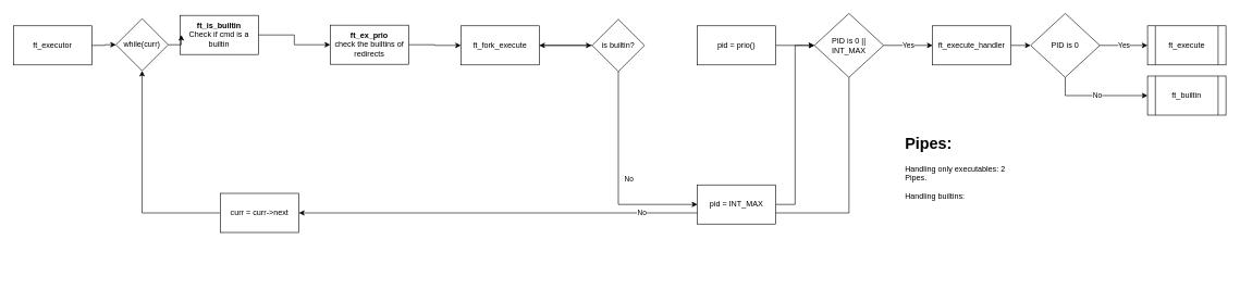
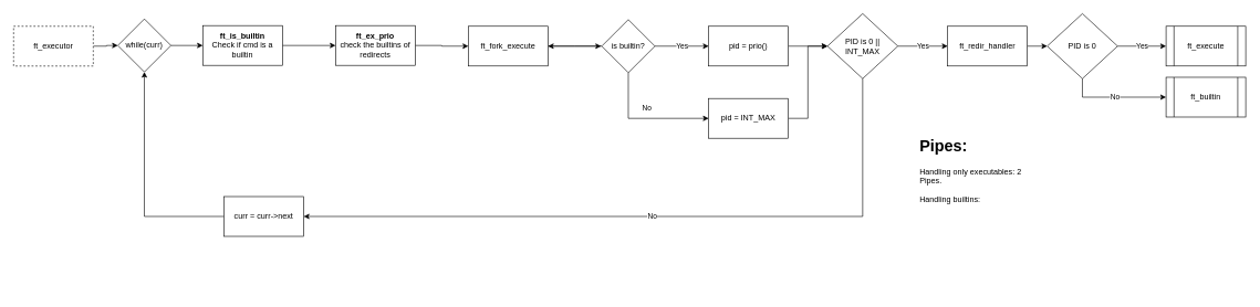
  <mxCell id="0" />
  <mxCell id="1" parent="0" />
  <mxCell id="2" value="" style="edgeStyle=orthogonalEdgeStyle;rounded=0;orthogonalLoop=1;jettySize=auto;html=1;" edge="1" parent="1" source="3"><mxGeometry relative="1" as="geometry"><mxPoint x="905" y="69" as="targetPoint" /></mxGeometry></mxCell>
  <mxCell id="3" value="ft_fork_execute" style="rounded=0;whiteSpace=wrap;html=1;" vertex="1" parent="1"><mxGeometry x="705" y="39" width="120" height="60" as="geometry" /></mxCell>
  <mxCell id="4" value="" style="edgeStyle=orthogonalEdgeStyle;rounded=0;orthogonalLoop=1;jettySize=auto;html=1;exitX=0;exitY=0.5;exitDx=0;exitDy=0;" edge="1" parent="1" source="7" target="3"><mxGeometry relative="1" as="geometry" /></mxCell>
+ <mxCell id="5" value="Yes" style="edgeStyle=orthogonalEdgeStyle;rounded=0;orthogonalLoop=1;jettySize=auto;html=1;" edge="1" parent="1" source="7" target="9"><mxGeometry relative="1" as="geometry" /></mxCell>
  <mxCell id="6" value="No" style="edgeStyle=orthogonalEdgeStyle;rounded=0;orthogonalLoop=1;jettySize=auto;html=1;entryX=0;entryY=0.5;entryDx=0;entryDy=0;exitX=0.5;exitY=1;exitDx=0;exitDy=0;" edge="1" parent="1" source="7" target="26"><mxGeometry x="0.015" y="15" relative="1" as="geometry"><mxPoint x="1" as="offset" /></mxGeometry></mxCell>
  <mxCell id="7" value="is builtin?" style="rhombus;whiteSpace=wrap;html=1;" vertex="1" parent="1"><mxGeometry x="906" y="29" width="80" height="80" as="geometry" /></mxCell>
  <mxCell id="8" value="" style="edgeStyle=orthogonalEdgeStyle;rounded=0;orthogonalLoop=1;jettySize=auto;html=1;" edge="1" parent="1" source="9" target="12"><mxGeometry relative="1" as="geometry" /></mxCell>
  <mxCell id="9" value="pid = prio()" style="whiteSpace=wrap;html=1;" vertex="1" parent="1"><mxGeometry x="1067" y="39" width="120" height="60" as="geometry" /></mxCell>
  <mxCell id="10" value="Yes" style="edgeStyle=orthogonalEdgeStyle;rounded=0;orthogonalLoop=1;jettySize=auto;html=1;" edge="1" parent="1" source="12" target="14"><mxGeometry relative="1" as="geometry" /></mxCell>
  <mxCell id="11" value="No" style="edgeStyle=orthogonalEdgeStyle;rounded=0;orthogonalLoop=1;jettySize=auto;html=1;exitX=0.5;exitY=1;exitDx=0;exitDy=0;entryX=1;entryY=0.5;entryDx=0;entryDy=0;" edge="1" parent="1" source="12" target="24"><mxGeometry relative="1" as="geometry" /></mxCell>
  <mxCell id="12" value="PID is 0 || INT_MAX" style="rhombus;whiteSpace=wrap;html=1;" vertex="1" parent="1"><mxGeometry x="1246" y="20" width="106" height="98" as="geometry" /></mxCell>
  <mxCell id="13" style="edgeStyle=orthogonalEdgeStyle;rounded=0;orthogonalLoop=1;jettySize=auto;html=1;exitX=1;exitY=0.5;exitDx=0;exitDy=0;entryX=0;entryY=0.5;entryDx=0;entryDy=0;" edge="1" parent="1" source="14" target="29"><mxGeometry relative="1" as="geometry" /></mxCell>
- <mxCell id="14" value="ft_execute_handler" style="whiteSpace=wrap;html=1;" vertex="1" parent="1"><mxGeometry x="1427" y="39" width="120" height="60" as="geometry" /></mxCell>
+ <mxCell id="14" value="ft_redir_handler" style="whiteSpace=wrap;html=1;" vertex="1" parent="1"><mxGeometry x="1427" y="39" width="120" height="60" as="geometry" /></mxCell>
  <mxCell id="15" value="" style="edgeStyle=orthogonalEdgeStyle;rounded=0;orthogonalLoop=1;jettySize=auto;html=1;" edge="1" parent="1" source="16" target="22"><mxGeometry relative="1" as="geometry" /></mxCell>
- <mxCell id="16" value="ft_executor" style="whiteSpace=wrap;html=1;rounded=0;" vertex="1" parent="1"><mxGeometry x="20" y="39" width="120" height="60" as="geometry" /></mxCell>
+ <mxCell id="16" value="ft_executor" style="whiteSpace=wrap;html=1;rounded=0;dashed=1;" vertex="1" parent="1"><mxGeometry x="20" y="39" width="120" height="60" as="geometry" /></mxCell>
  <mxCell id="17" value="" style="edgeStyle=orthogonalEdgeStyle;rounded=0;orthogonalLoop=1;jettySize=auto;html=1;" edge="1" parent="1" source="18" target="20"><mxGeometry relative="1" as="geometry" /></mxCell>
- <mxCell id="18" value="&lt;b&gt;ft_is_builtin&lt;/b&gt;&lt;div&gt;Check if cmd is a builtin&lt;/div&gt;" style="whiteSpace=wrap;html=1;rounded=0;" vertex="1" parent="1"><mxGeometry x="275" y="23" width="120" height="60" as="geometry" /></mxCell>
+ <mxCell id="18" value="&lt;b&gt;ft_is_builtin&lt;/b&gt;&lt;div&gt;Check if cmd is a builtin&lt;/div&gt;" style="whiteSpace=wrap;html=1;rounded=0;" vertex="1" parent="1"><mxGeometry x="305" y="38" width="120" height="60" as="geometry" /></mxCell>
  <mxCell id="19" style="edgeStyle=orthogonalEdgeStyle;rounded=0;orthogonalLoop=1;jettySize=auto;html=1;exitX=1;exitY=0.5;exitDx=0;exitDy=0;entryX=0;entryY=0.5;entryDx=0;entryDy=0;" edge="1" parent="1" source="20" target="3"><mxGeometry relative="1" as="geometry" /></mxCell>
  <mxCell id="20" value="&lt;b&gt;ft_ex_prio&lt;/b&gt;&lt;div&gt;check the builtins of redirects&lt;/div&gt;" style="whiteSpace=wrap;html=1;rounded=0;" vertex="1" parent="1"><mxGeometry x="505" y="38" width="120" height="60" as="geometry" /></mxCell>
  <mxCell id="21" value="" style="edgeStyle=orthogonalEdgeStyle;rounded=0;orthogonalLoop=1;jettySize=auto;html=1;" edge="1" parent="1" source="22" target="18"><mxGeometry relative="1" as="geometry" /></mxCell>
  <mxCell id="22" value="while(curr)" style="rhombus;whiteSpace=wrap;html=1;rounded=0;" vertex="1" parent="1"><mxGeometry x="177" y="28" width="80" height="80" as="geometry" /></mxCell>
  <mxCell id="23" style="edgeStyle=orthogonalEdgeStyle;rounded=0;orthogonalLoop=1;jettySize=auto;html=1;exitX=0;exitY=0.5;exitDx=0;exitDy=0;" edge="1" parent="1" source="24" target="22"><mxGeometry relative="1" as="geometry" /></mxCell>
  <mxCell id="24" value="curr = curr-&amp;gt;next" style="rounded=0;whiteSpace=wrap;html=1;" vertex="1" parent="1"><mxGeometry x="337" y="296" width="120" height="60" as="geometry" /></mxCell>
  <mxCell id="25" style="edgeStyle=orthogonalEdgeStyle;rounded=0;orthogonalLoop=1;jettySize=auto;html=1;exitX=1;exitY=0.5;exitDx=0;exitDy=0;entryX=0;entryY=0.5;entryDx=0;entryDy=0;" edge="1" parent="1" source="26" target="12"><mxGeometry relative="1" as="geometry" /></mxCell>
- <mxCell id="26" value="pid = INT_MAX" style="whiteSpace=wrap;html=1;" vertex="1" parent="1"><mxGeometry x="1067" y="283" width="120" height="60" as="geometry" /></mxCell>
+ <mxCell id="26" value="pid = INT_MAX" style="whiteSpace=wrap;html=1;" vertex="1" parent="1"><mxGeometry x="1067" y="148" width="120" height="60" as="geometry" /></mxCell>
  <mxCell id="27" value="No" style="edgeStyle=orthogonalEdgeStyle;rounded=0;orthogonalLoop=1;jettySize=auto;html=1;exitX=0.5;exitY=1;exitDx=0;exitDy=0;entryX=0;entryY=0.5;entryDx=0;entryDy=0;" edge="1" parent="1" source="29" target="31"><mxGeometry relative="1" as="geometry"><mxPoint x="1756" y="158" as="targetPoint" /></mxGeometry></mxCell>
  <mxCell id="28" value="Yes" style="edgeStyle=orthogonalEdgeStyle;rounded=0;orthogonalLoop=1;jettySize=auto;html=1;" edge="1" parent="1" source="29" target="30"><mxGeometry relative="1" as="geometry" /></mxCell>
  <mxCell id="29" value="PID is 0" style="rhombus;whiteSpace=wrap;html=1;" vertex="1" parent="1"><mxGeometry x="1577" y="20" width="106" height="98" as="geometry" /></mxCell>
  <mxCell id="30" value="ft_execute" style="shape=process;whiteSpace=wrap;html=1;backgroundOutline=1;" vertex="1" parent="1"><mxGeometry x="1756" y="39" width="120" height="60" as="geometry" /></mxCell>
  <mxCell id="31" value="ft_builtin" style="shape=process;whiteSpace=wrap;html=1;backgroundOutline=1;" vertex="1" parent="1"><mxGeometry x="1756" y="116" width="120" height="60" as="geometry" /></mxCell>
  <mxCell id="32" value="&lt;h1 style=&quot;margin-top: 0px;&quot;&gt;Pipes:&lt;/h1&gt;&lt;p&gt;Handling only executables: 2 Pipes.&lt;/p&gt;&lt;p&gt;Handling builtins:&lt;/p&gt;&lt;p&gt;&lt;br&gt;&lt;/p&gt;" style="text;html=1;whiteSpace=wrap;overflow=hidden;rounded=0;" vertex="1" parent="1"><mxGeometry x="1383" y="200" width="180" height="241" as="geometry" /></mxCell>
